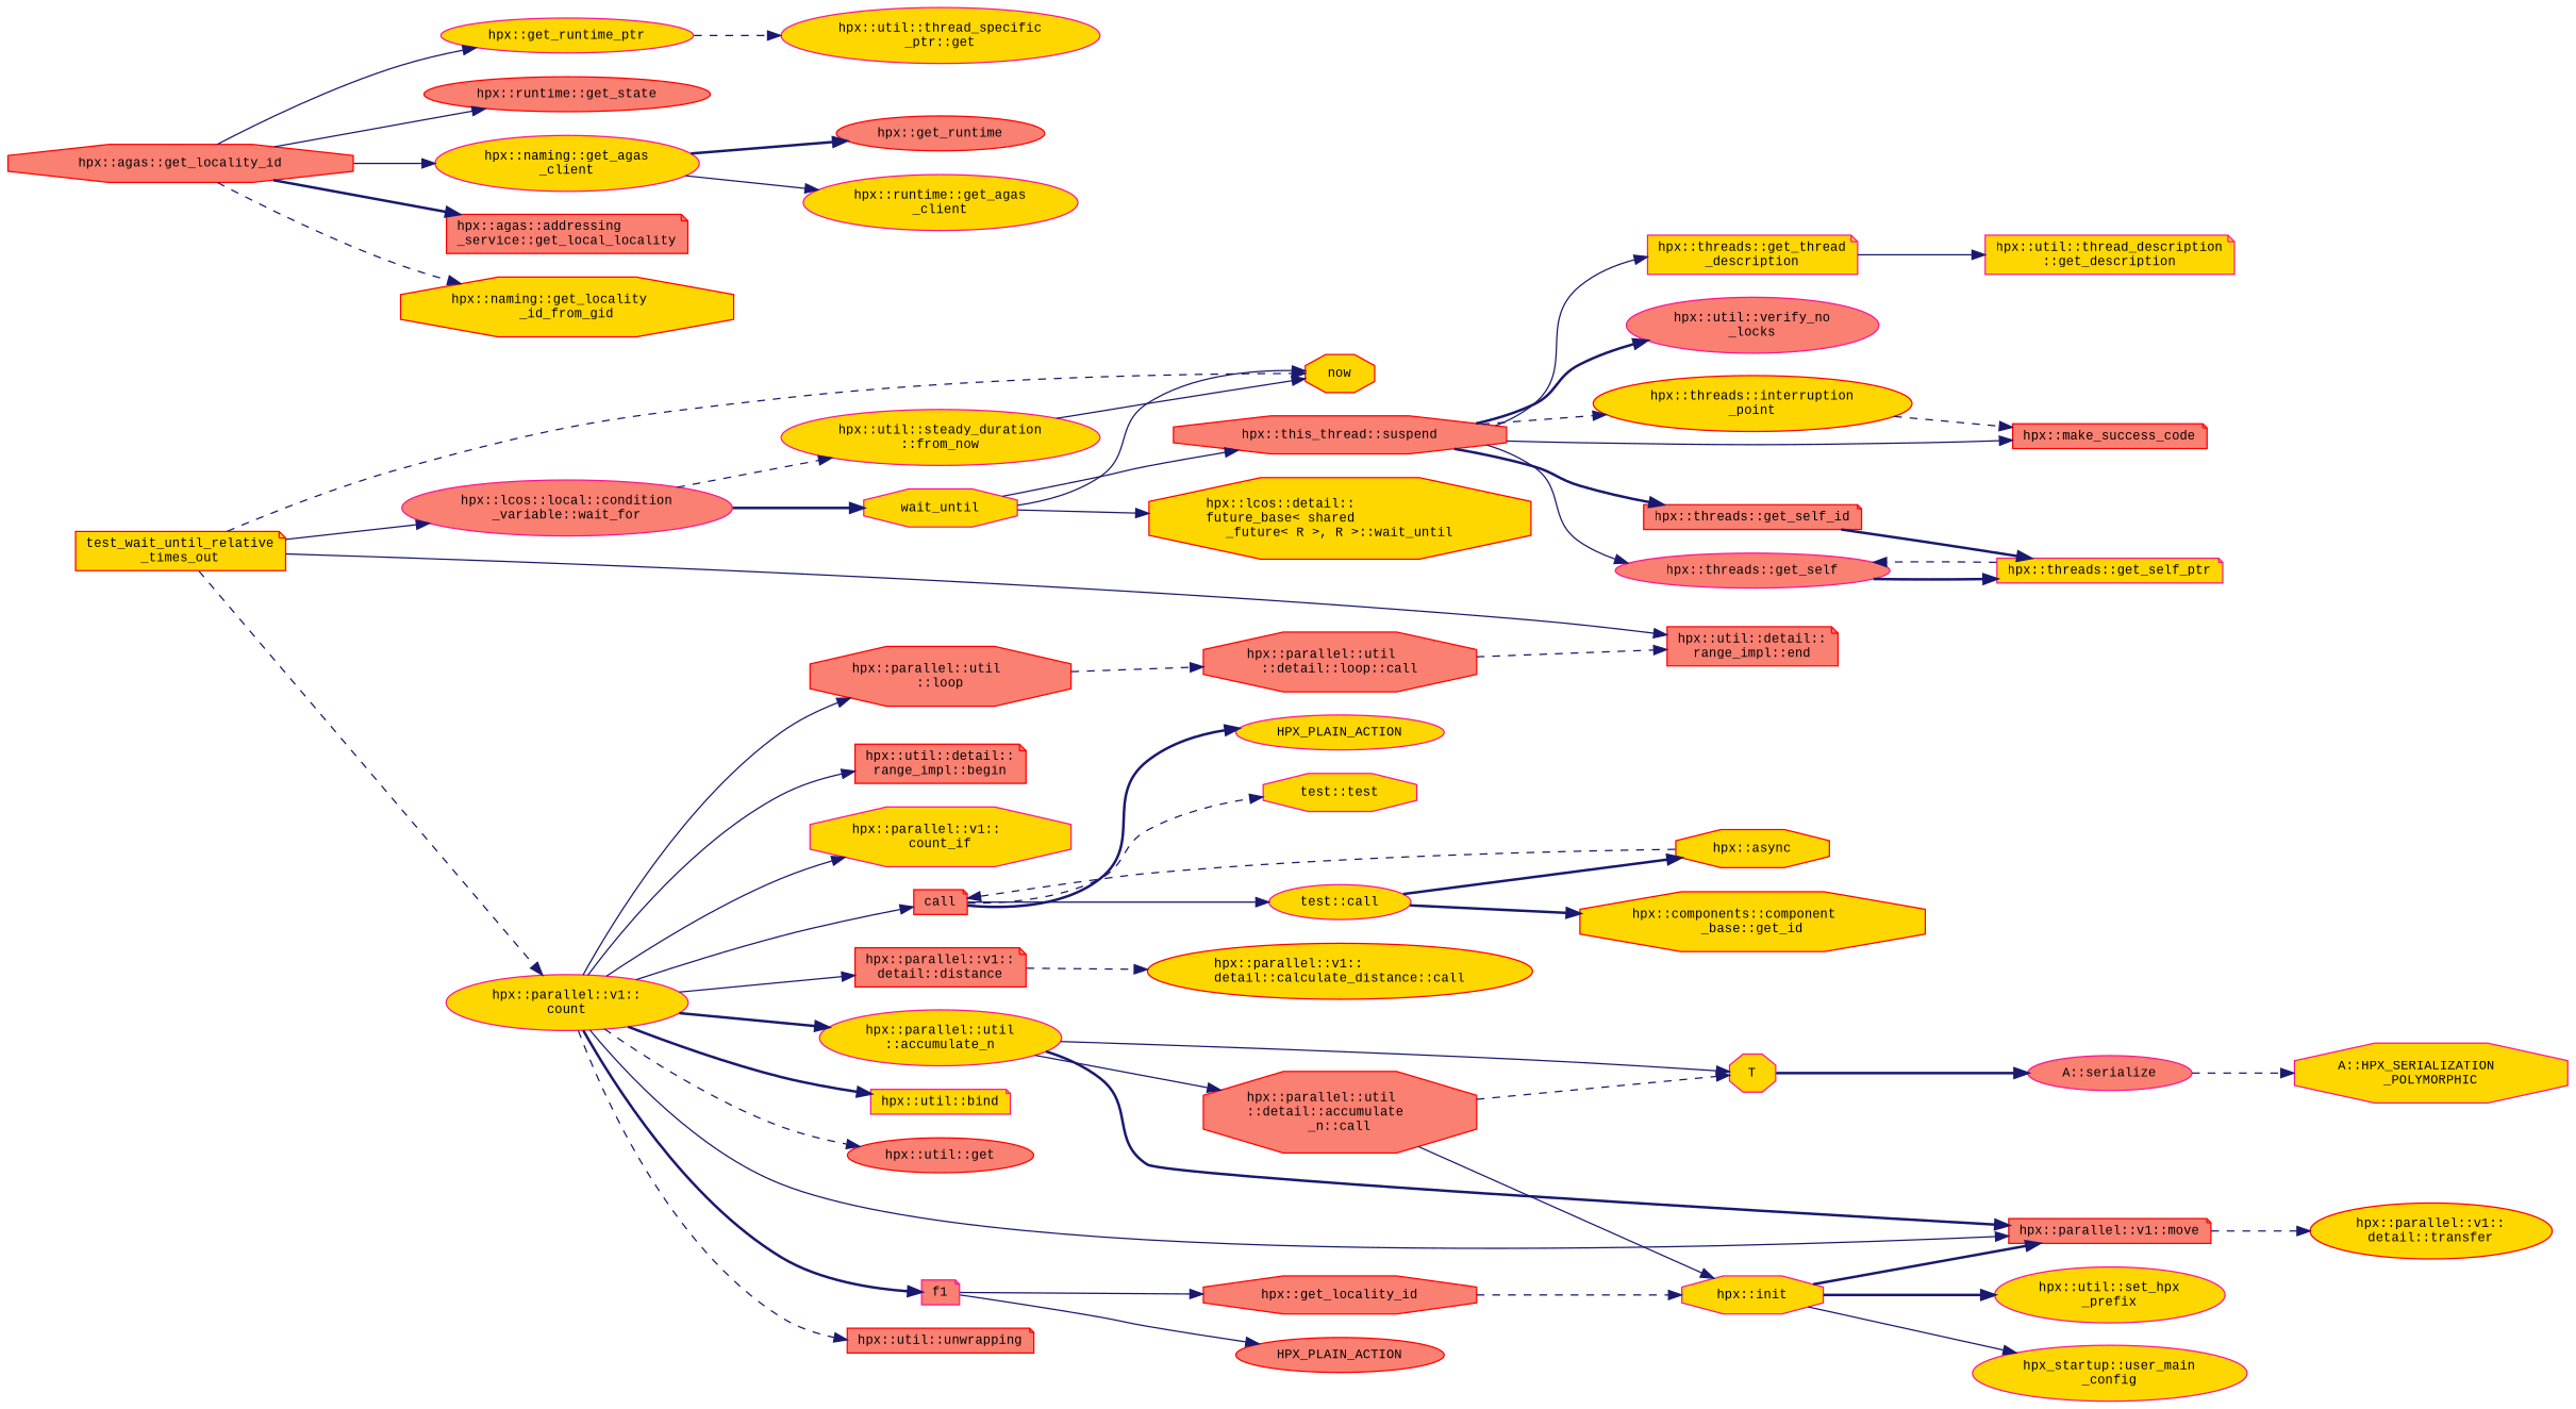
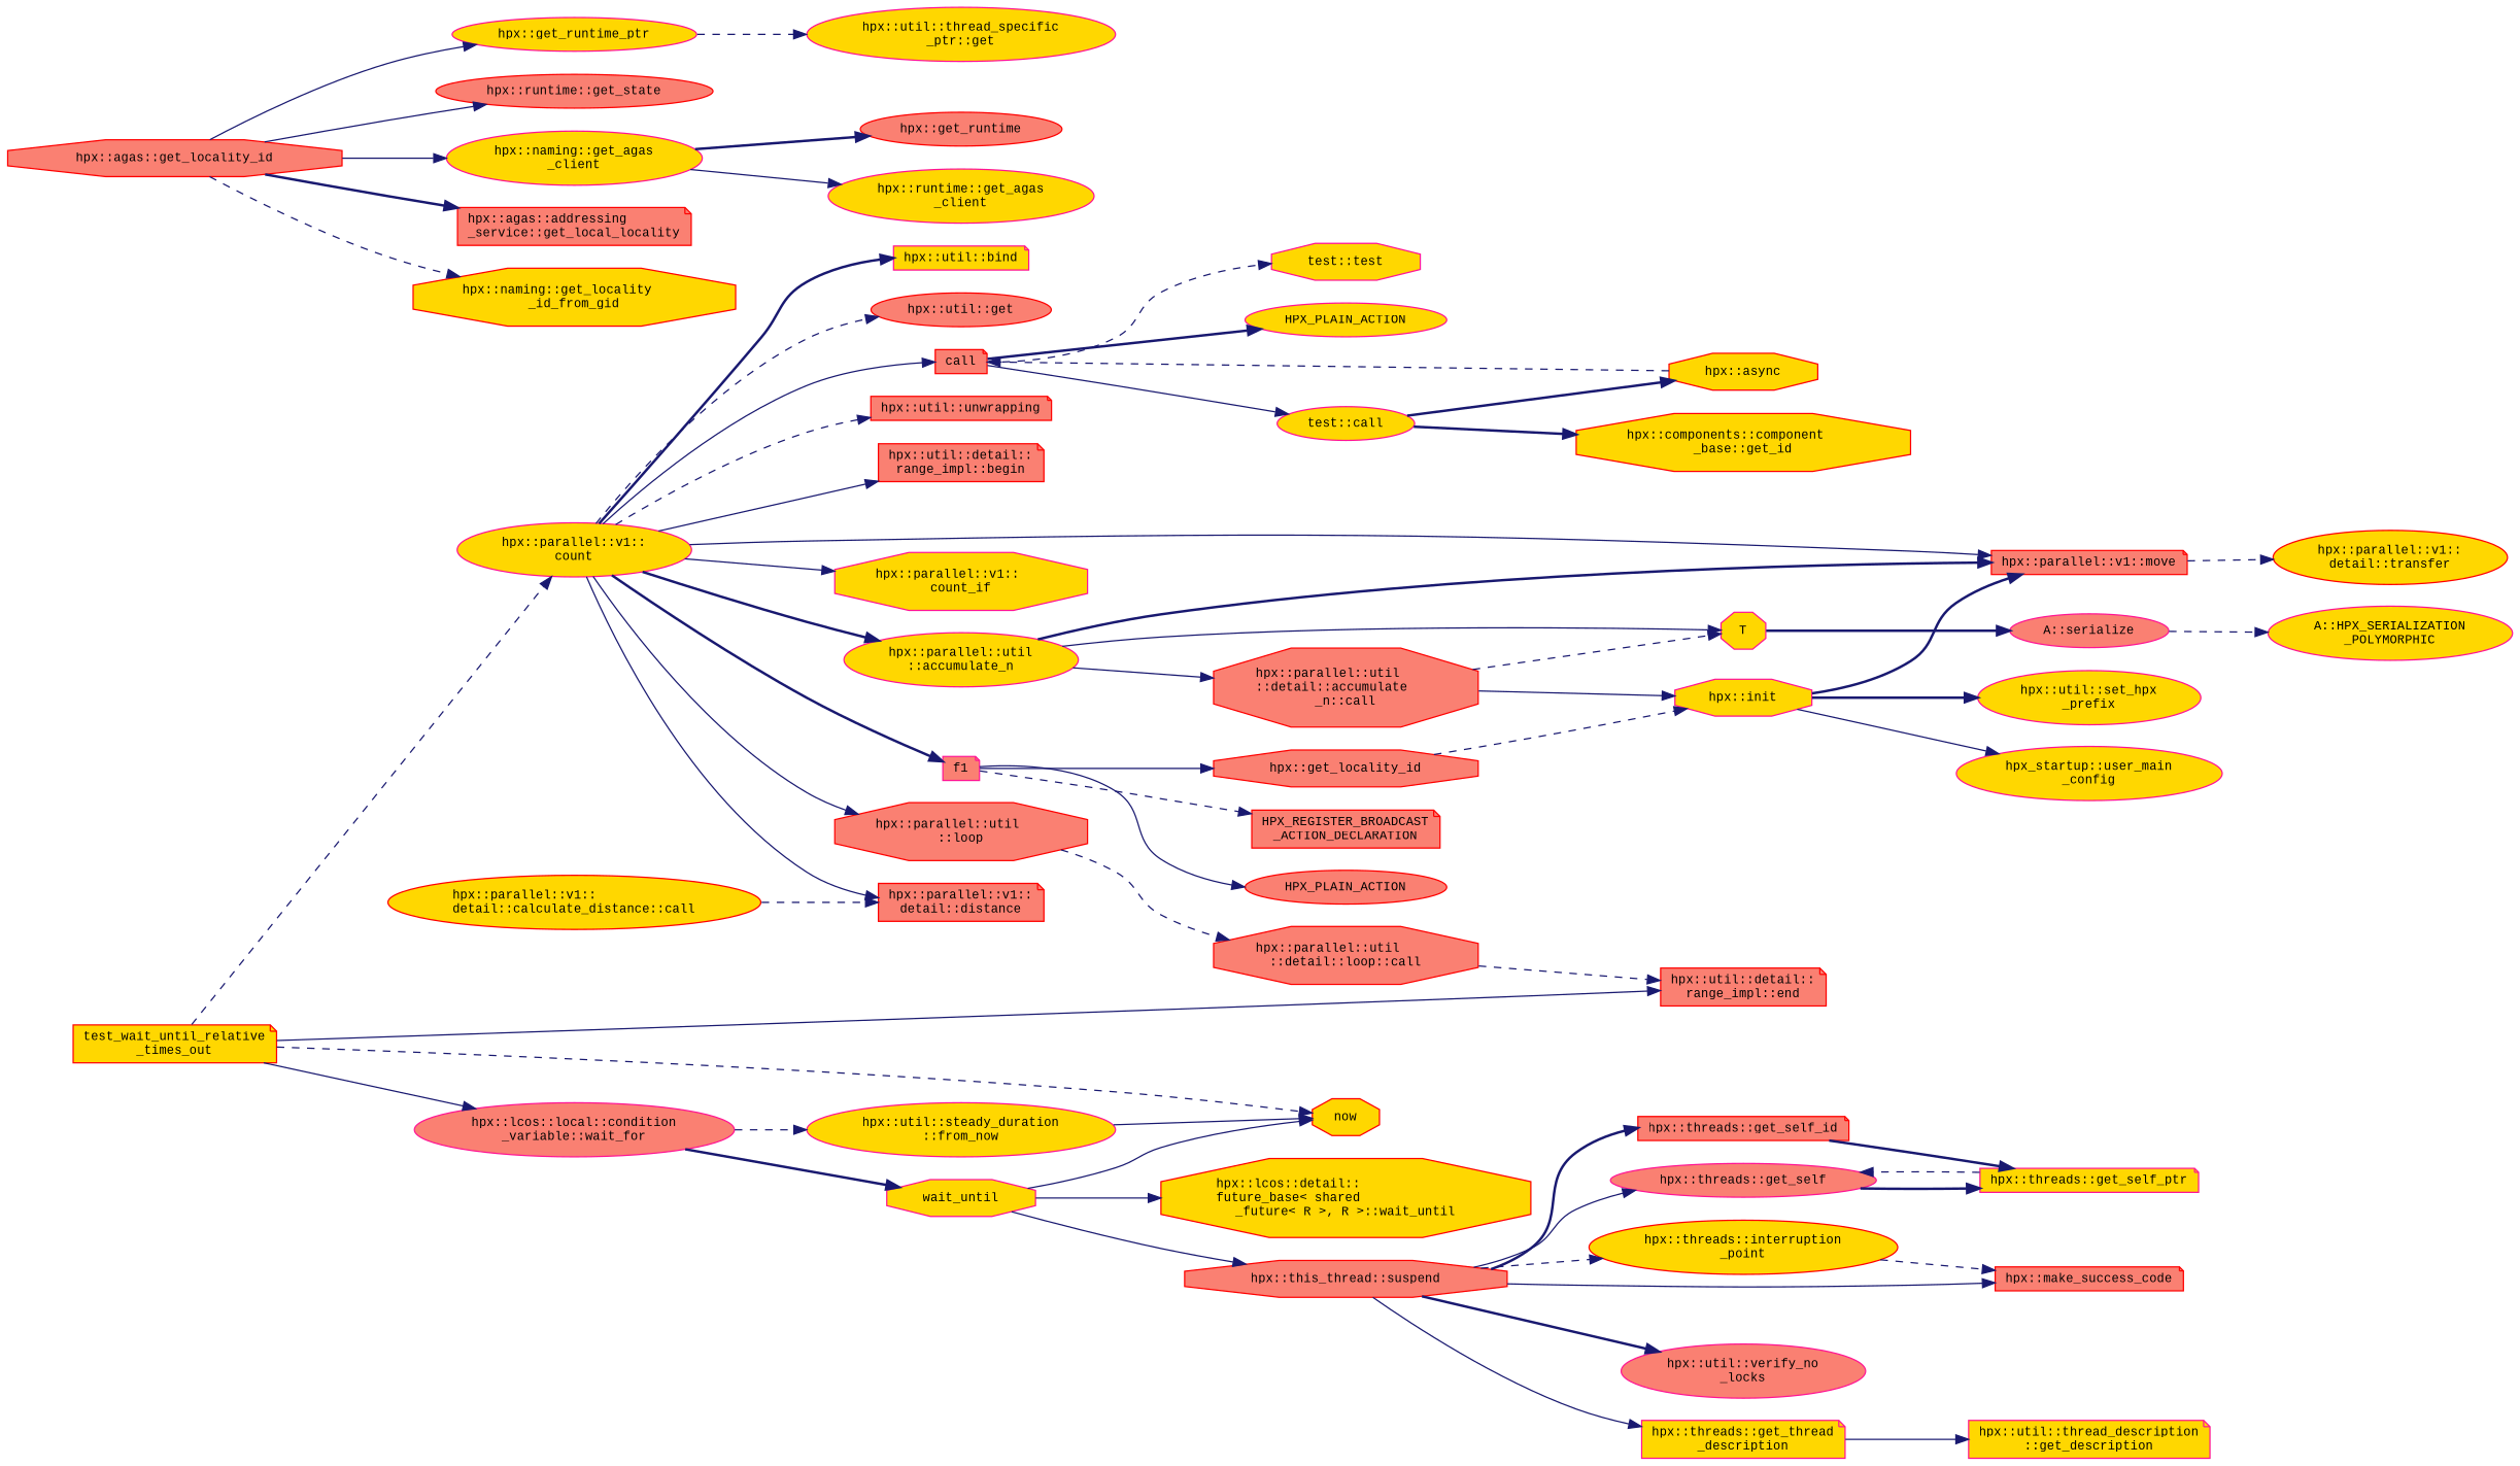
  digraph {
    fontname="Liberation Mono"
    rankdir=LR
    node [color=red fillcolor=gold fontname="Liberation Mono" fontsize=10 shape=ellipse style=filled]
    edge [color=midnightblue fontname="Liberation Mono" fontsize=10 labelfontname=Helvetica labelfontsize=10 style=solid]
    n1 [fontcolor=black height=0.2 label="test_wait_until_relative\l_times_out" shape=note width=0.4]
    n2 [height=0.2 label=now shape=octagon width=0.4]
    n3 [color=deeppink fillcolor=salmon height=0.2 label="hpx::lcos::local::condition\l_variable::wait_for" width=0.4]
    n4 [fillcolor=salmon height=0.2 label="hpx::util::detail::\lrange_impl::end" shape=note width=0.4]
    n5 [color=deeppink height=0.2 label="hpx::parallel::v1::\lcount" width=0.4]
    n6 [color=deeppink height=0.2 label=wait_until shape=octagon width=0.4]
    n7 [color=deeppink height=0.2 label="hpx::util::steady_duration\l::from_now" width=0.4]
    n8 [color=deeppink height=0.2 label="hpx::parallel::v1::\lcount_if" shape=octagon width=0.4]
    n9 [color=deeppink fillcolor=salmon height=0.2 label=f1 shape=note width=0.4]
    n10 [fillcolor=salmon height=0.2 label="hpx::parallel::util\l::loop" shape=octagon width=0.4]
    n11 [color=deeppink height=0.2 label="hpx::util::bind" shape=note width=0.4]
    n12 [fillcolor=salmon height=0.2 label="hpx::parallel::v1::move" shape=note width=0.4]
    n13 [fillcolor=salmon height=0.2 label="hpx::util::get" width=0.4]
    n14 [fillcolor=salmon height=0.2 label=call shape=note width=0.4]
    n15 [fillcolor=salmon height=0.2 label="hpx::parallel::v1::\ldetail::distance" shape=note width=0.4]
    n16 [fillcolor=salmon height=0.2 label="hpx::util::unwrapping" shape=note width=0.4]
    n17 [color=deeppink height=0.2 label="hpx::parallel::util\l::accumulate_n" width=0.4]
    n18 [fillcolor=salmon height=0.2 label="hpx::util::detail::\lrange_impl::begin" shape=note width=0.4]
    n19 [height=0.2 label="hpx::lcos::detail::\lfuture_base\< shared\l_future\< R \>, R \>::wait_until" shape=octagon width=0.4]
    n20 [fillcolor=salmon height=0.2 label="hpx::this_thread::suspend" shape=octagon width=0.4]
    n21 [color=deeppink fillcolor=salmon height=0.2 label="hpx::threads::get_self" width=0.4]
    n22 [fillcolor=salmon height=0.2 label="hpx::threads::get_self_id" shape=note width=0.4]
    n23 [height=0.2 label="hpx::threads::interruption\l_point" width=0.4]
    n24 [fillcolor=salmon height=0.2 label="hpx::make_success_code" shape=note width=0.4]
    n25 [color=deeppink fillcolor=salmon height=0.2 label="hpx::util::verify_no\l_locks" width=0.4]
    n26 [color=deeppink height=0.2 label="hpx::threads::get_thread\l_description" shape=note width=0.4]
    n27 [color=deeppink height=0.2 label="hpx::threads::get_self_ptr" shape=note width=0.4]
    n28 [color=deeppink height=0.2 label="hpx::util::thread_description\l::get_description" shape=note width=0.4]
    n29 [fillcolor=salmon height=0.2 label="hpx::get_locality_id" shape=octagon width=0.4]
    n30 [fillcolor=salmon height=0.2 label=HPX_PLAIN_ACTION width=0.4]
+   n31 [fillcolor=salmon height=0.2 label="HPX_REGISTER_BROADCAST\l_ACTION_DECLARATION" shape=note width=0.4]
    n32 [fillcolor=salmon height=0.2 label="hpx::parallel::util\l::detail::loop::call" shape=octagon width=0.4]
    n33 [height=0.2 label="hpx::parallel::v1::\ldetail::transfer" width=0.4]
    n34 [color=deeppink height=0.2 label="test::test" shape=octagon width=0.4]
    n35 [color=deeppink height=0.2 label=HPX_PLAIN_ACTION width=0.4]
    n36 [color=deeppink height=0.2 label="test::call" width=0.4]
    n37 [height=0.2 label="hpx::parallel::v1::\ldetail::calculate_distance::call" width=0.4]
    n38 [fillcolor=salmon height=0.2 label="hpx::parallel::util\l::detail::accumulate\l_n::call" shape=octagon width=0.4]
    n39 [color=deeppink height=0.2 label=T shape=octagon width=0.4]
    n40 [color=deeppink height=0.2 label="hpx::init" shape=octagon width=0.4]
    n41 [fillcolor=salmon height=0.2 label="hpx::agas::get_locality_id" shape=octagon width=0.4]
    n42 [color=deeppink height=0.2 label="hpx::get_runtime_ptr" width=0.4]
    n43 [fillcolor=salmon height=0.2 label="hpx::runtime::get_state" width=0.4]
    n44 [color=deeppink height=0.2 label="hpx::naming::get_agas\l_client" width=0.4]
    n45 [fillcolor=salmon height=0.2 label="hpx::agas::addressing\l_service::get_local_locality" shape=note width=0.4]
    n46 [height=0.2 label="hpx::naming::get_locality\l_id_from_gid" shape=octagon width=0.4]
    n47 [color=deeppink height=0.2 label="hpx::util::thread_specific\l_ptr::get" width=0.4]
    n48 [fillcolor=salmon height=0.2 label="hpx::get_runtime" width=0.4]
    n49 [color=deeppink height=0.2 label="hpx::runtime::get_agas\l_client" width=0.4]
    n50 [height=0.2 label="hpx::async" shape=octagon width=0.4]
    n51 [height=0.2 label="hpx::components::component\l_base::get_id" shape=octagon width=0.4]
    n52 [color=deeppink fillcolor=salmon height=0.2 label="A::serialize" width=0.4]
    n53 [color=deeppink height=0.2 label="hpx::util::set_hpx\l_prefix" width=0.4]
    n54 [color=deeppink height=0.2 label="hpx_startup::user_main\l_config" width=0.4]
-   n55 [color=deeppink height=0.2 label="A::HPX_SERIALIZATION\l_POLYMORPHIC" shape=octagon width=0.4]
+   n55 [color=deeppink height=0.2 label="A::HPX_SERIALIZATION\l_POLYMORPHIC" width=0.4]
    n1 -> n2 [style=dashed]
    n1 -> n3
    n1 -> n4
    n1 -> n5 [style=dashed]
    n3 -> n6 [style=bold]
    n3 -> n7 [style=dashed]
    n5 -> n8
    n5 -> n9 [style=bold]
    n5 -> n10
    n5 -> n11 [style=bold]
    n5 -> n12
    n5 -> n13 [style=dashed]
    n5 -> n14
    n5 -> n15
    n5 -> n16 [style=dashed]
    n5 -> n17 [style=bold]
    n5 -> n18
    n6 -> n2
    n6 -> n19
    n6 -> n20
    n7 -> n2
    n9 -> n29
    n9 -> n30
+   n9 -> n31 [style=dashed]
    n10 -> n32 [style=dashed]
    n12 -> n33 [style=dashed]
    n14 -> n34 [style=dashed]
    n14 -> n35 [style=bold]
    n14 -> n36
-   n15 -> n37 [style=dashed]
+   n37 -> n15 [style=dashed]
    n17 -> n12 [style=bold]
    n17 -> n38
    n17 -> n39
    n20 -> n21
    n20 -> n22 [style=bold]
    n20 -> n23 [style=dashed]
    n20 -> n24
    n20 -> n25 [style=bold]
    n20 -> n26
    n21 -> n27 [style=bold]
    n22 -> n27 [style=bold]
    n23 -> n24 [style=dashed]
    n26 -> n28
    n27 -> n21 [style=dashed]
    n29 -> n40 [style=dashed]
    n32 -> n4 [style=dashed]
    n36 -> n50 [style=bold]
    n36 -> n51 [style=bold]
    n38 -> n39 [style=dashed]
    n38 -> n40
    n39 -> n52 [style=bold]
    n40 -> n12 [style=bold]
    n40 -> n53 [style=bold]
    n40 -> n54
    n41 -> n42
    n41 -> n43
    n41 -> n44
    n41 -> n45 [style=bold]
    n41 -> n46 [style=dashed]
    n42 -> n47 [style=dashed]
    n44 -> n48 [style=bold]
    n44 -> n49
    n50 -> n14 [style=dashed]
    n52 -> n55 [style=dashed]
  }
